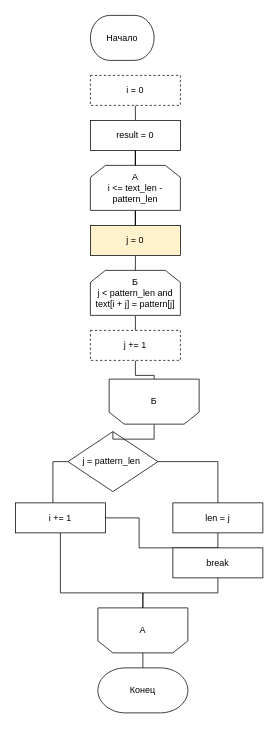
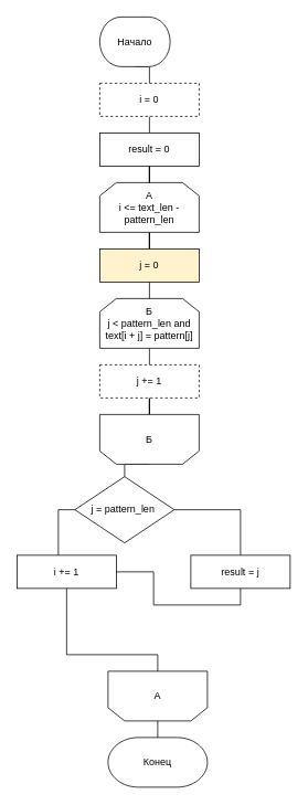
  <mxCell id="0" />
  <mxCell id="1" parent="0" />
+ <mxCell id="2" style="edgeStyle=orthogonalEdgeStyle;rounded=0;orthogonalLoop=1;jettySize=auto;html=1;exitX=0.5;exitY=1;exitDx=0;exitDy=0;exitPerimeter=0;entryX=0.5;entryY=0;entryDx=0;entryDy=0;endArrow=none;endFill=0;" edge="1" parent="1" source="3" target="7"><mxGeometry relative="1" as="geometry" /></mxCell>
  <mxCell id="3" value="Начало&lt;br&gt;" style="strokeWidth=1;html=1;shape=mxgraph.flowchart.terminator;whiteSpace=wrap;" vertex="1" parent="1"><mxGeometry x="120" y="20" width="85" height="60" as="geometry" /></mxCell>
  <mxCell id="4" style="edgeStyle=orthogonalEdgeStyle;rounded=0;orthogonalLoop=1;jettySize=auto;html=1;exitX=0.5;exitY=1;exitDx=0;exitDy=0;endArrow=none;endFill=0;" edge="1" parent="1" source="5" target="11"><mxGeometry relative="1" as="geometry" /></mxCell>
  <mxCell id="5" value="А&lt;br&gt;i &amp;lt;= text_len - pattern_len" style="shape=loopLimit;whiteSpace=wrap;html=1;" vertex="1" parent="1"><mxGeometry x="120" y="220" width="120" height="60" as="geometry" /></mxCell>
  <mxCell id="6" style="edgeStyle=orthogonalEdgeStyle;rounded=0;orthogonalLoop=1;jettySize=auto;html=1;exitX=0.5;exitY=1;exitDx=0;exitDy=0;entryX=0.5;entryY=0;entryDx=0;entryDy=0;endArrow=none;endFill=0;" edge="1" parent="1" source="7" target="23"><mxGeometry relative="1" as="geometry" /></mxCell>
  <mxCell id="7" value="i = 0" style="rounded=0;whiteSpace=wrap;html=1;dashed=1;" vertex="1" parent="1"><mxGeometry x="120" y="100" width="120" height="40" as="geometry" /></mxCell>
  <mxCell id="8" style="edgeStyle=orthogonalEdgeStyle;rounded=0;orthogonalLoop=1;jettySize=auto;html=1;exitX=0.5;exitY=1;exitDx=0;exitDy=0;entryX=0.5;entryY=0;entryDx=0;entryDy=0;endArrow=none;endFill=0;" edge="1" parent="1" source="9" target="13"><mxGeometry relative="1" as="geometry" /></mxCell>
  <mxCell id="9" value="Б&lt;br&gt;j &amp;lt; pattern_len and text[i + j] = pattern[j]" style="shape=loopLimit;whiteSpace=wrap;html=1;" vertex="1" parent="1"><mxGeometry x="120" y="360" width="120" height="60" as="geometry" /></mxCell>
  <mxCell id="10" style="edgeStyle=orthogonalEdgeStyle;rounded=0;orthogonalLoop=1;jettySize=auto;html=1;exitX=0.5;exitY=1;exitDx=0;exitDy=0;entryX=0.5;entryY=0;entryDx=0;entryDy=0;endArrow=none;endFill=0;" edge="1" parent="1" source="11" target="9"><mxGeometry relative="1" as="geometry" /></mxCell>
  <mxCell id="11" value="j = 0" style="rounded=0;whiteSpace=wrap;html=1;fillColor=#fff2cc;" vertex="1" parent="1"><mxGeometry x="120" y="300" width="120" height="40" as="geometry" /></mxCell>
  <mxCell id="12" style="edgeStyle=orthogonalEdgeStyle;rounded=0;orthogonalLoop=1;jettySize=auto;html=1;exitX=0.5;exitY=1;exitDx=0;exitDy=0;endArrow=none;endFill=0;" edge="1" parent="1" source="13" target="18"><mxGeometry relative="1" as="geometry" /></mxCell>
  <mxCell id="13" value="j += 1" style="rounded=0;whiteSpace=wrap;html=1;dashed=1;" vertex="1" parent="1"><mxGeometry x="120" y="440" width="120" height="40" as="geometry" /></mxCell>
  <mxCell id="14" style="edgeStyle=orthogonalEdgeStyle;rounded=0;orthogonalLoop=1;jettySize=auto;html=1;exitX=0;exitY=0.5;exitDx=0;exitDy=0;entryX=0.5;entryY=0;entryDx=0;entryDy=0;" edge="1" parent="1" source="16" target="21"><mxGeometry relative="1" as="geometry" /></mxCell>
  <mxCell id="15" style="edgeStyle=orthogonalEdgeStyle;rounded=0;orthogonalLoop=1;jettySize=auto;html=1;exitX=1;exitY=0.5;exitDx=0;exitDy=0;entryX=0.5;entryY=0;entryDx=0;entryDy=0;endArrow=none;endFill=0;" edge="1" parent="1" source="16" target="25"><mxGeometry relative="1" as="geometry" /></mxCell>
  <mxCell id="16" value="j = pattern_len&amp;nbsp;" style="rhombus;whiteSpace=wrap;html=1;" vertex="1" parent="1"><mxGeometry x="90" y="575" width="120" height="80" as="geometry" /></mxCell>
  <mxCell id="17" style="edgeStyle=orthogonalEdgeStyle;rounded=0;orthogonalLoop=1;jettySize=auto;html=1;exitX=0.5;exitY=0;exitDx=0;exitDy=0;entryX=0.5;entryY=0;entryDx=0;entryDy=0;endArrow=none;endFill=0;" edge="1" parent="1" source="18" target="16"><mxGeometry relative="1" as="geometry" /></mxCell>
- <mxCell id="18" value="Б" style="shape=loopLimit;whiteSpace=wrap;html=1;direction=west;" vertex="1" parent="1"><mxGeometry x="145" y="505" width="120" height="60" as="geometry" /></mxCell>
+ <mxCell id="18" value="Б" style="shape=loopLimit;whiteSpace=wrap;html=1;direction=west;" vertex="1" parent="1"><mxGeometry x="120" y="500" width="120" height="60" as="geometry" /></mxCell>
  <mxCell id="19" value="А" style="shape=loopLimit;whiteSpace=wrap;html=1;direction=west;" vertex="1" parent="1"><mxGeometry x="130" y="810" width="120" height="60" as="geometry" /></mxCell>
  <mxCell id="20" style="edgeStyle=orthogonalEdgeStyle;rounded=0;orthogonalLoop=1;jettySize=auto;html=1;exitX=0.5;exitY=1;exitDx=0;exitDy=0;entryX=0.5;entryY=1;entryDx=0;entryDy=0;endArrow=none;endFill=0;" edge="1" parent="1" source="21" target="19"><mxGeometry relative="1" as="geometry"><Array as="points"><mxPoint x="80" y="790" /><mxPoint x="190" y="790" /></Array></mxGeometry></mxCell>
  <mxCell id="21" value="i += 1" style="rounded=0;whiteSpace=wrap;html=1;" vertex="1" parent="1"><mxGeometry x="20" y="670" width="120" height="40" as="geometry" /></mxCell>
  <mxCell id="22" style="edgeStyle=orthogonalEdgeStyle;rounded=0;orthogonalLoop=1;jettySize=auto;html=1;exitX=0.5;exitY=1;exitDx=0;exitDy=0;endArrow=none;endFill=0;" edge="1" parent="1" source="23" target="5"><mxGeometry relative="1" as="geometry" /></mxCell>
  <mxCell id="23" value="result = 0" style="rounded=0;whiteSpace=wrap;html=1;" vertex="1" parent="1"><mxGeometry x="120" y="160" width="120" height="40" as="geometry" /></mxCell>
  <mxCell id="24" style="edgeStyle=orthogonalEdgeStyle;rounded=0;orthogonalLoop=1;jettySize=auto;html=1;exitX=0.5;exitY=1;exitDx=0;exitDy=0;endArrow=none;endFill=0;" edge="1" parent="1" source="25" target="21"><mxGeometry relative="1" as="geometry" /></mxCell>
- <mxCell id="25" value="len = j" style="rounded=0;whiteSpace=wrap;html=1;" vertex="1" parent="1"><mxGeometry x="230" y="670" width="120" height="40" as="geometry" /></mxCell>
- <mxCell id="26" style="edgeStyle=orthogonalEdgeStyle;rounded=0;orthogonalLoop=1;jettySize=auto;html=1;exitX=0.5;exitY=1;exitDx=0;exitDy=0;entryX=0.5;entryY=1;entryDx=0;entryDy=0;endArrow=none;endFill=0;" edge="1" parent="1" source="27" target="19"><mxGeometry relative="1" as="geometry"><Array as="points"><mxPoint x="290" y="790" /><mxPoint x="190" y="790" /></Array></mxGeometry></mxCell>
- <mxCell id="27" value="break" style="rounded=0;whiteSpace=wrap;html=1;" vertex="1" parent="1"><mxGeometry x="230" y="730" width="120" height="40" as="geometry" /></mxCell>
+ <mxCell id="25" value="result = j" style="rounded=0;whiteSpace=wrap;html=1;" vertex="1" parent="1"><mxGeometry x="230" y="670" width="120" height="40" as="geometry" /></mxCell>
  <mxCell id="28" value="Конец" style="strokeWidth=1;html=1;shape=mxgraph.flowchart.terminator;whiteSpace=wrap;" vertex="1" parent="1"><mxGeometry x="130" y="890" width="120" height="60" as="geometry" /></mxCell>
  <mxCell id="29" style="edgeStyle=orthogonalEdgeStyle;rounded=0;orthogonalLoop=1;jettySize=auto;html=1;exitX=0.5;exitY=0;exitDx=0;exitDy=0;entryX=0.5;entryY=0;entryDx=0;entryDy=0;entryPerimeter=0;endArrow=none;endFill=0;" edge="1" parent="1" source="19" target="28"><mxGeometry relative="1" as="geometry" /></mxCell>
